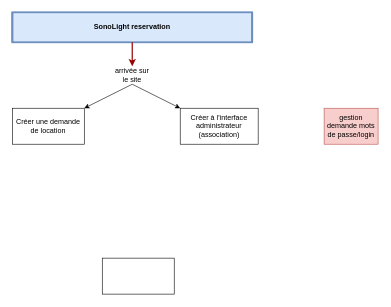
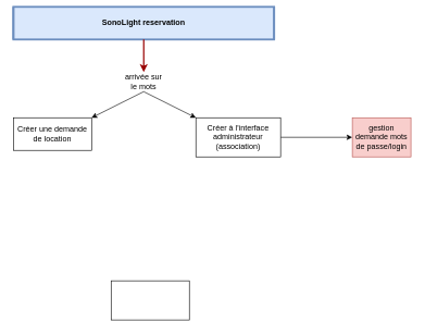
  <mxCell id="0" />
  <mxCell id="1" parent="0" />
- <mxCell id="2" value="SonoLight reservation" style="shape=process;whiteSpace=wrap;align=center;verticalAlign=middle;size=0;fontStyle=1;strokeWidth=3;fillColor=#dae8fc;strokeColor=#6c8ebf;" parent="1" vertex="1"><mxGeometry x="20" y="20" width="400" height="50" as="geometry" /></mxCell>
+ <mxCell id="2" value="SonoLight reservation" style="shape=process;whiteSpace=wrap;align=center;verticalAlign=middle;size=0;fontStyle=1;strokeWidth=3;fillColor=#dae8fc;strokeColor=#6c8ebf;" parent="1" vertex="1"><mxGeometry x="20" y="10" width="400" height="50" as="geometry" /></mxCell>
  <mxCell id="3" value="" style="edgeStyle=elbowEdgeStyle;elbow=horizontal;strokeColor=#990000;strokeWidth=2;exitX=0.5;exitY=1;exitDx=0;exitDy=0;entryX=0.5;entryY=0;entryDx=0;entryDy=0;" parent="1" source="2" target="4" edge="1"><mxGeometry width="100" height="100" relative="1" as="geometry"><mxPoint x="230" y="490" as="sourcePoint" /><mxPoint x="230" y="100" as="targetPoint" /><Array as="points"><mxPoint x="220" y="100" /><mxPoint x="200" y="380" /><mxPoint x="220" y="230" /><mxPoint x="230" y="450" /></Array></mxGeometry></mxCell>
- <mxCell id="4" value="arrivée sur le site&lt;br&gt;" style="text;html=1;strokeColor=none;fillColor=none;align=center;verticalAlign=middle;whiteSpace=wrap;rounded=0;" vertex="1" parent="1"><mxGeometry x="190" y="110" width="60" height="30" as="geometry" /></mxCell>
+ <mxCell id="4" value="arrivée sur le mots&lt;br&gt;" style="text;html=1;strokeColor=none;fillColor=none;align=center;verticalAlign=middle;whiteSpace=wrap;rounded=0;" vertex="1" parent="1"><mxGeometry x="190" y="110" width="60" height="30" as="geometry" /></mxCell>
  <mxCell id="5" value="" style="endArrow=classic;html=1;rounded=0;entryX=1;entryY=0;entryDx=0;entryDy=0;" edge="1" parent="1" target="7"><mxGeometry width="50" height="50" relative="1" as="geometry"><mxPoint x="220" y="140" as="sourcePoint" /><mxPoint x="140" y="220" as="targetPoint" /></mxGeometry></mxCell>
  <mxCell id="6" value="" style="endArrow=classic;html=1;rounded=0;exitX=0.5;exitY=1;exitDx=0;exitDy=0;" edge="1" parent="1" source="4"><mxGeometry width="50" height="50" relative="1" as="geometry"><mxPoint x="230" y="130" as="sourcePoint" /><mxPoint x="300" y="180" as="targetPoint" /></mxGeometry></mxCell>
- <mxCell id="7" value="Créer une demande de location" style="rounded=0;whiteSpace=wrap;html=1;" vertex="1" parent="1"><mxGeometry x="20" y="180" width="120" height="60" as="geometry" /></mxCell>
+ <mxCell id="7" value="Créer une demande de location" style="rounded=0;whiteSpace=wrap;html=1;" vertex="1" parent="1"><mxGeometry x="20" y="180" width="120" height="50" as="geometry" /></mxCell>
+ <mxCell id="8" style="edgeStyle=orthogonalEdgeStyle;rounded=0;orthogonalLoop=1;jettySize=auto;html=1;entryX=0;entryY=0.5;entryDx=0;entryDy=0;" edge="1" parent="1" source="9" target="11"><mxGeometry relative="1" as="geometry" /></mxCell>
  <mxCell id="9" value="Créer à l'interface administrateur (association)" style="rounded=0;whiteSpace=wrap;html=1;" vertex="1" parent="1"><mxGeometry x="300" y="180" width="130" height="60" as="geometry" /></mxCell>
  <mxCell id="10" value="" style="rounded=0;whiteSpace=wrap;html=1;" vertex="1" parent="1"><mxGeometry x="170" y="430" width="120" height="60" as="geometry" /></mxCell>
  <mxCell id="11" value="gestion demande mots de passe/login" style="text;html=1;strokeColor=#b85450;fillColor=#f8cecc;align=center;verticalAlign=middle;whiteSpace=wrap;rounded=0;" vertex="1" parent="1"><mxGeometry x="540" y="180" width="90" height="60" as="geometry" /></mxCell>
